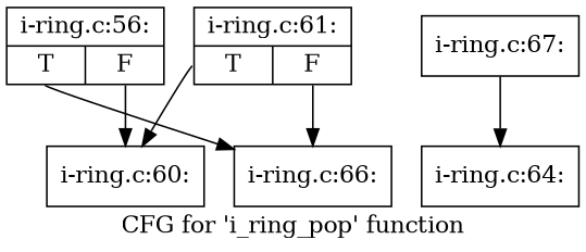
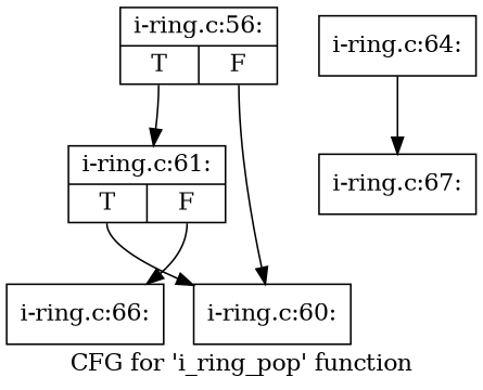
  digraph {
    label="CFG for 'i_ring_pop' function"
    node [shape=record]
    edge [tailport=s0]
    n1 [label="{i-ring.c:56:|{<s0>T|<s1>F}}"]
    n2 [label="{i-ring.c:61:|{<s0>T|<s1>F}}"]
    n3 [label="{i-ring.c:60:}"]
    n4 [label="{i-ring.c:66:}"]
    n5 [label="{i-ring.c:64:}"]
    n6 [label="{i-ring.c:67:}"]
-   n1 -> n4
+   n1 -> n2
    n1 -> n3 [tailport=s1]
    n2 -> n3
    n2 -> n4 [tailport=s1]
-   n6 -> n5 [tailport=""]
+   n5 -> n6 [tailport=""]
  }
